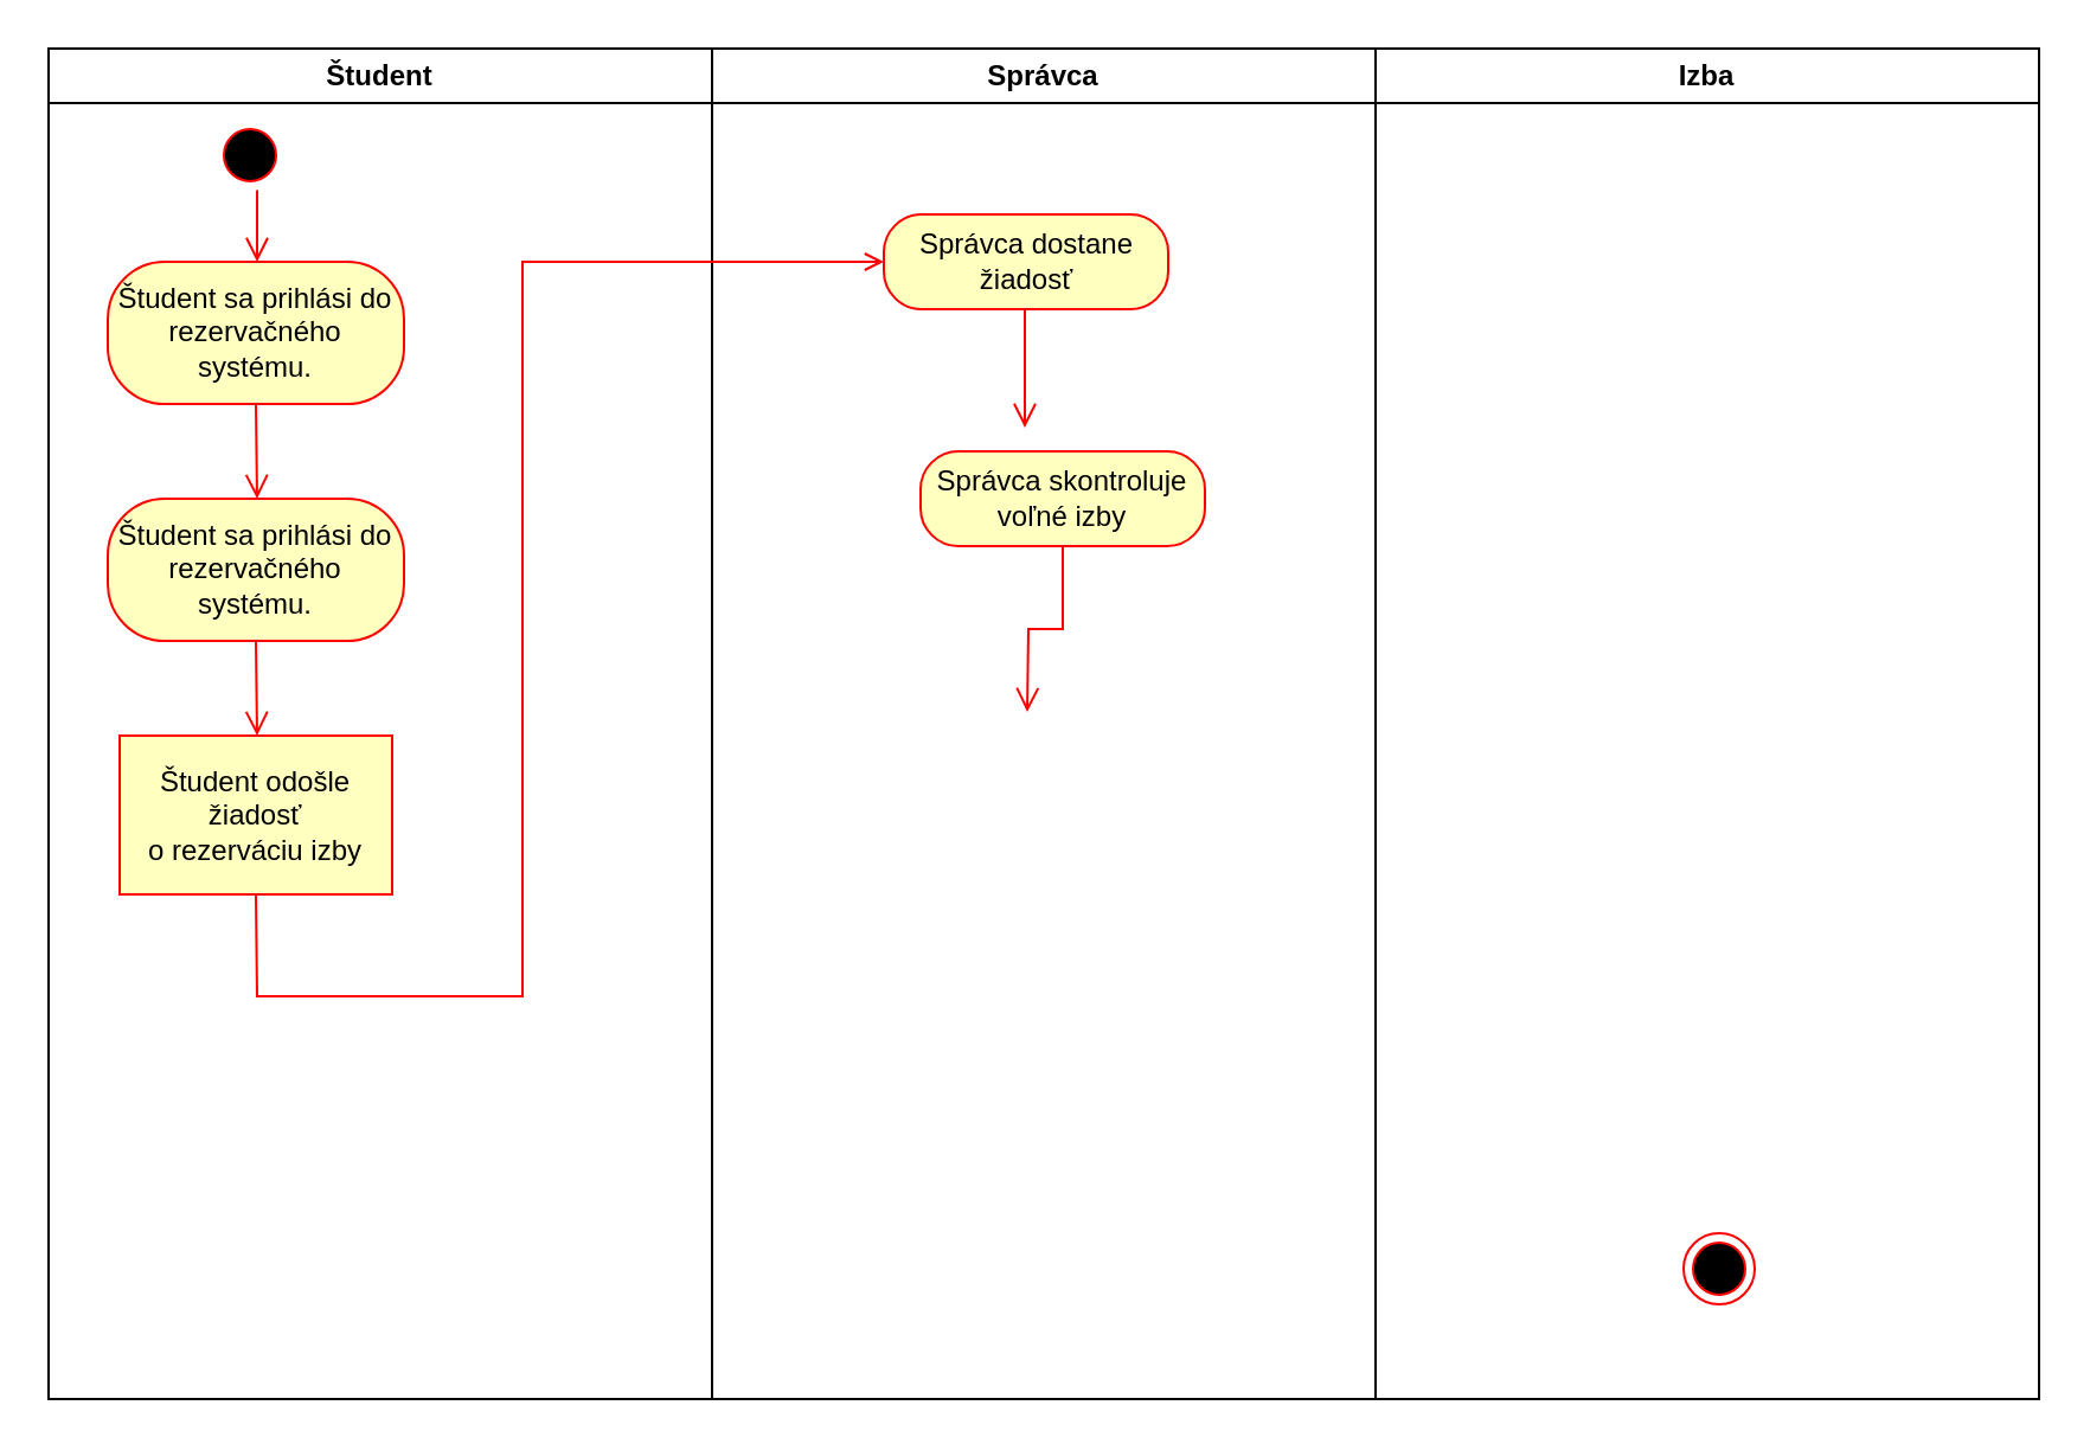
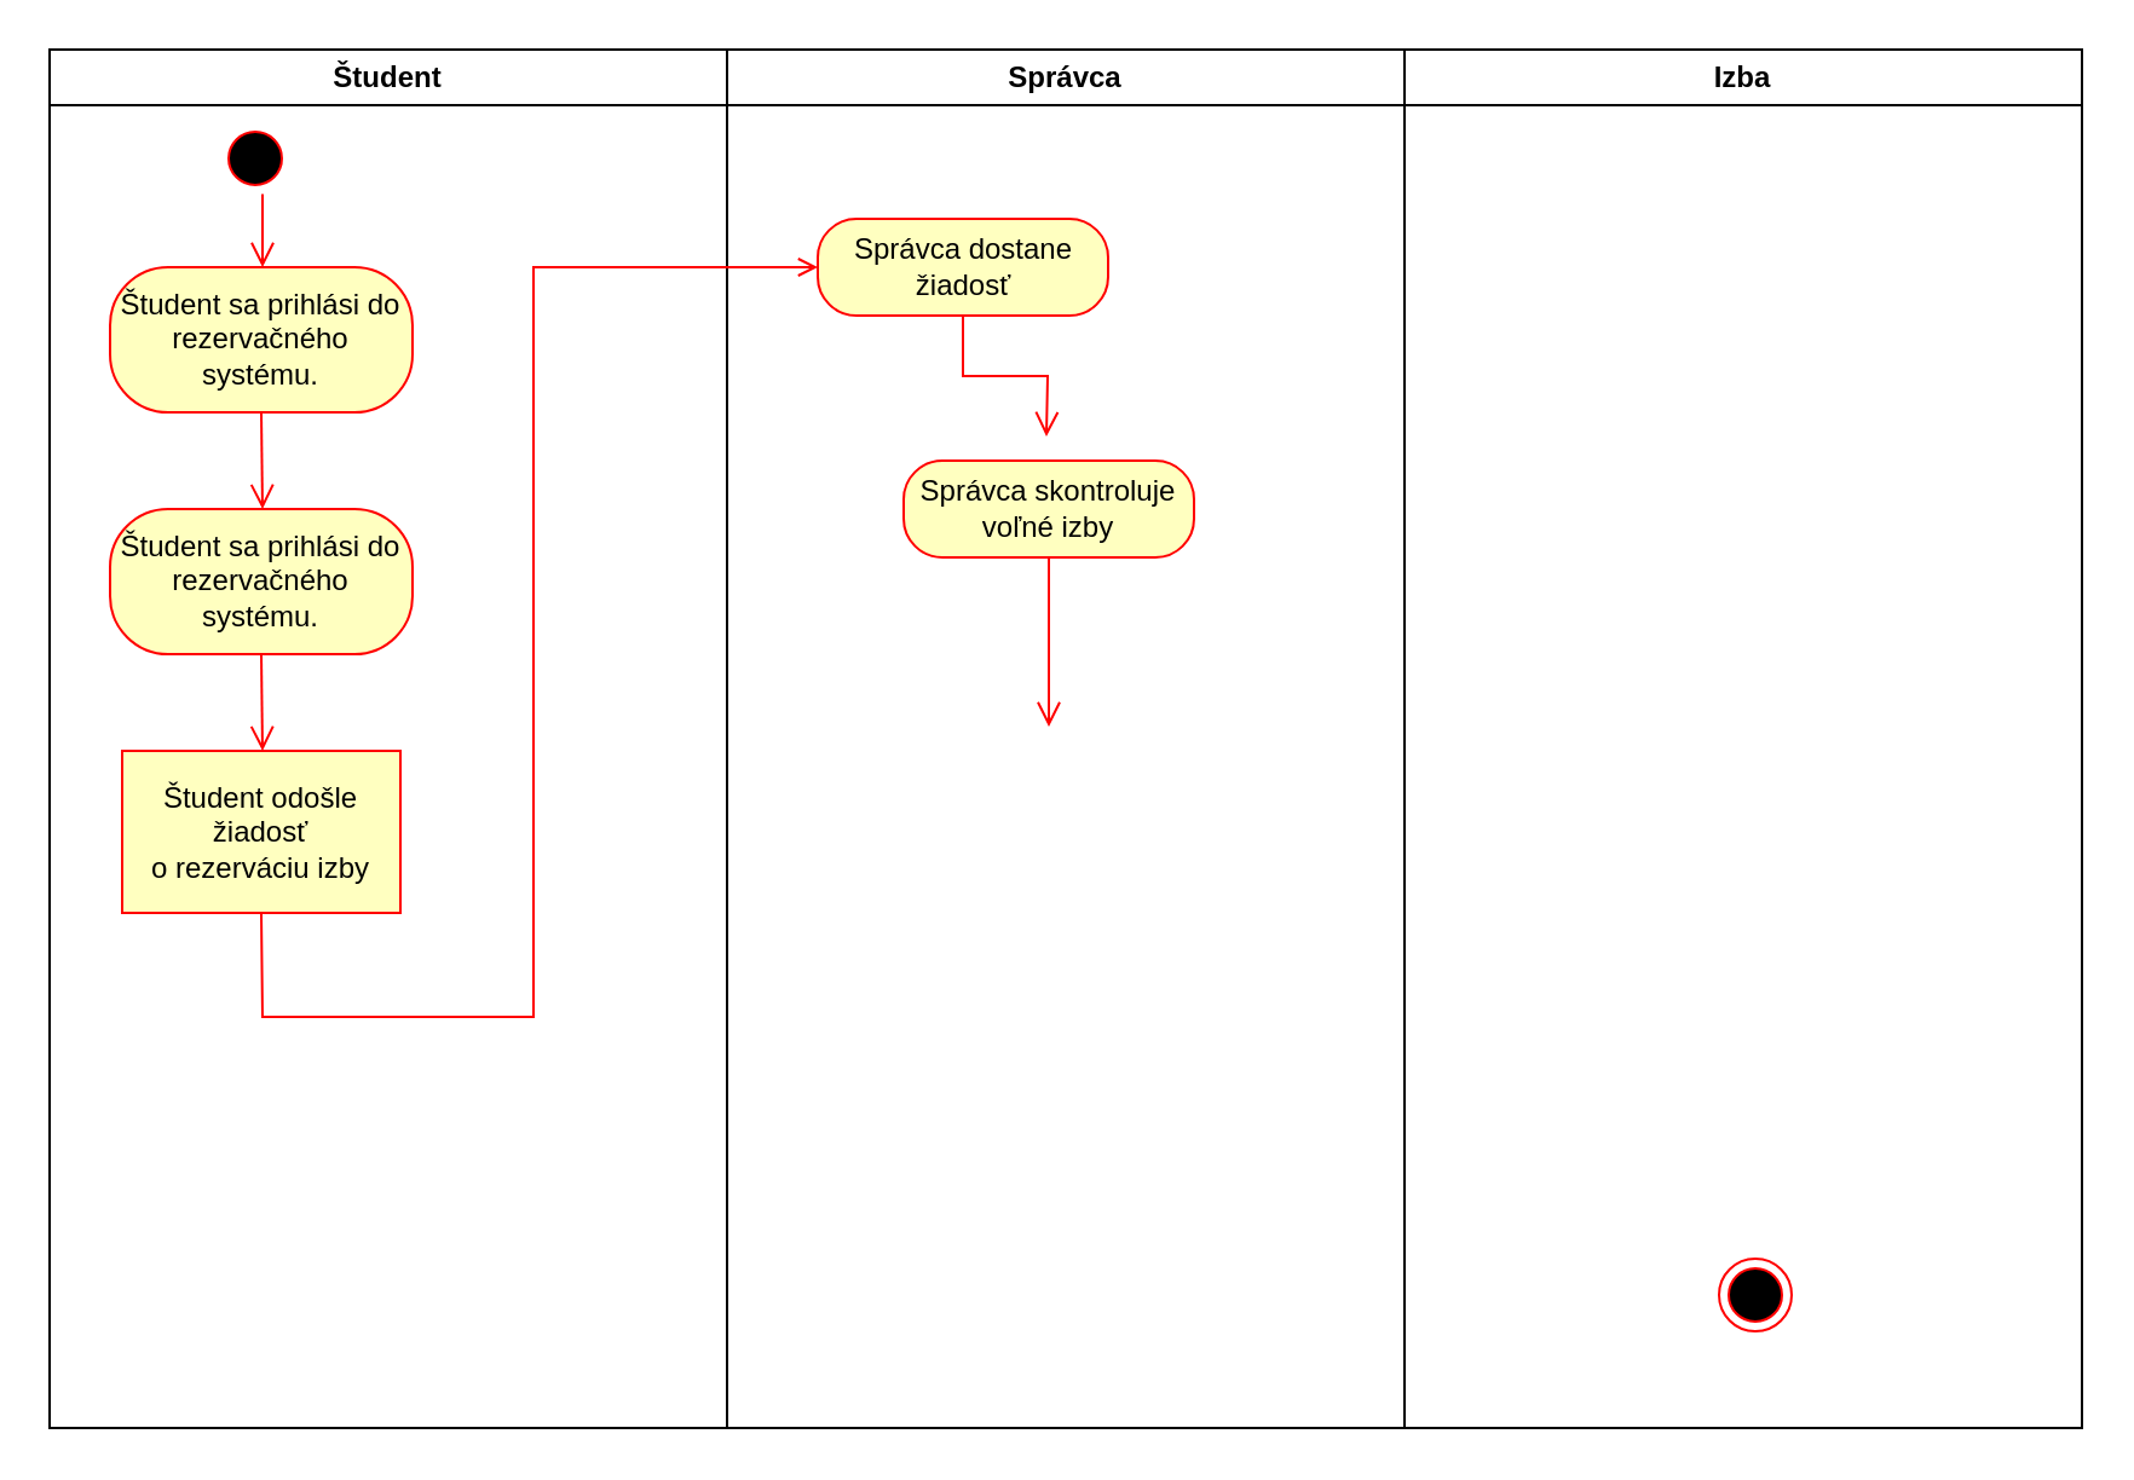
  <mxCell id="0" />
  <mxCell id="1" parent="0" />
  <mxCell id="2" value="Študent" style="swimlane;whiteSpace=wrap" parent="1" vertex="1"><mxGeometry x="20" y="20" width="280" height="570" as="geometry" /></mxCell>
  <mxCell id="3" value="" style="ellipse;shape=startState;fillColor=#000000;strokeColor=#ff0000;" parent="2" vertex="1"><mxGeometry x="70" y="30" width="30" height="30" as="geometry" /></mxCell>
  <mxCell id="4" value="" style="edgeStyle=elbowEdgeStyle;elbow=horizontal;verticalAlign=bottom;endArrow=open;endSize=8;strokeColor=#FF0000;endFill=1;rounded=0;entryX=0.5;entryY=0;entryDx=0;entryDy=0;" parent="2" source="3" target="5" edge="1"><mxGeometry x="100" y="40" as="geometry"><mxPoint x="85.261" y="90" as="targetPoint" /></mxGeometry></mxCell>
  <mxCell id="5" value="Študent sa prihlási do&lt;br&gt;rezervačného systému." style="rounded=1;whiteSpace=wrap;html=1;arcSize=40;fontColor=#000000;fillColor=#ffffc0;strokeColor=#ff0000;" vertex="1" parent="2"><mxGeometry x="25" y="90" width="125" height="60" as="geometry" /></mxCell>
  <mxCell id="6" value="Študent sa prihlási do&lt;br&gt;rezervačného systému." style="rounded=1;whiteSpace=wrap;html=1;arcSize=40;fontColor=#000000;fillColor=#ffffc0;strokeColor=#ff0000;" vertex="1" parent="2"><mxGeometry x="25" y="190" width="125" height="60" as="geometry" /></mxCell>
  <mxCell id="7" value="" style="edgeStyle=elbowEdgeStyle;elbow=horizontal;verticalAlign=bottom;endArrow=open;endSize=8;strokeColor=#FF0000;endFill=1;rounded=0;entryX=0.5;entryY=0;entryDx=0;entryDy=0;exitX=0.5;exitY=1;exitDx=0;exitDy=0;" edge="1" parent="2" source="5" target="6"><mxGeometry x="60" y="-30" as="geometry"><mxPoint x="105" y="110" as="targetPoint" /><mxPoint x="105" y="80" as="sourcePoint" /><Array as="points" /></mxGeometry></mxCell>
  <mxCell id="8" value="Študent odošle žiadosť&lt;br&gt;o rezerváciu izby" style="whiteSpace=wrap;html=1;arcSize=40;fontColor=#000000;fillColor=#ffffc0;strokeColor=#ff0000;rounded=0;" vertex="1" parent="2"><mxGeometry x="30" y="290" width="115" height="67" as="geometry" /></mxCell>
  <mxCell id="9" value="" style="edgeStyle=elbowEdgeStyle;elbow=horizontal;verticalAlign=bottom;endArrow=open;endSize=8;strokeColor=#FF0000;endFill=1;rounded=0;entryX=0.5;entryY=0;entryDx=0;entryDy=0;exitX=0.5;exitY=1;exitDx=0;exitDy=0;" edge="1" parent="2" source="6" target="8"><mxGeometry x="20" y="-100" as="geometry"><mxPoint x="108" y="210" as="targetPoint" /><mxPoint x="108" y="170" as="sourcePoint" /><Array as="points" /></mxGeometry></mxCell>
  <mxCell id="10" value="Správca" style="swimlane;whiteSpace=wrap" parent="1" vertex="1"><mxGeometry x="300" y="20" width="280" height="570" as="geometry" /></mxCell>
- <mxCell id="11" value="Správca dostane&lt;br&gt;žiadosť" style="rounded=1;whiteSpace=wrap;html=1;arcSize=40;fontColor=#000000;fillColor=#ffffc0;strokeColor=#ff0000;" vertex="1" parent="10"><mxGeometry x="72.5" y="70" width="120" height="40" as="geometry" /></mxCell>
+ <mxCell id="11" value="Správca dostane&lt;br&gt;žiadosť" style="rounded=1;whiteSpace=wrap;html=1;arcSize=40;fontColor=#000000;fillColor=#ffffc0;strokeColor=#ff0000;" vertex="1" parent="10"><mxGeometry x="37.5" y="70" width="120" height="40" as="geometry" /></mxCell>
  <mxCell id="12" value="" style="edgeStyle=orthogonalEdgeStyle;html=1;verticalAlign=bottom;endArrow=open;endSize=8;strokeColor=#ff0000;rounded=0;" edge="1" source="11" parent="10"><mxGeometry relative="1" as="geometry"><mxPoint x="132" y="160" as="targetPoint" /></mxGeometry></mxCell>
- <mxCell id="13" value="Správca skontroluje&lt;br&gt;voľné izby" style="rounded=1;whiteSpace=wrap;html=1;arcSize=40;fontColor=#000000;fillColor=#ffffc0;strokeColor=#ff0000;" vertex="1" parent="10"><mxGeometry x="88" y="170" width="120" height="40" as="geometry" /></mxCell>
+ <mxCell id="13" value="Správca skontroluje&lt;br&gt;voľné izby" style="rounded=1;whiteSpace=wrap;html=1;arcSize=40;fontColor=#000000;fillColor=#ffffc0;strokeColor=#ff0000;" vertex="1" parent="10"><mxGeometry x="73" y="170" width="120" height="40" as="geometry" /></mxCell>
  <mxCell id="14" value="" style="edgeStyle=orthogonalEdgeStyle;html=1;verticalAlign=bottom;endArrow=open;endSize=8;strokeColor=#ff0000;rounded=0;" edge="1" source="13" parent="10"><mxGeometry relative="1" as="geometry"><mxPoint x="133" y="280" as="targetPoint" /></mxGeometry></mxCell>
  <mxCell id="15" value="Izba" style="swimlane;whiteSpace=wrap" parent="1" vertex="1"><mxGeometry x="580" y="20" width="280" height="570" as="geometry" /></mxCell>
  <mxCell id="16" value="" style="ellipse;shape=endState;fillColor=#000000;strokeColor=#ff0000" parent="15" vertex="1"><mxGeometry x="130" y="500" width="30" height="30" as="geometry" /></mxCell>
  <mxCell id="17" value="" style="endArrow=open;strokeColor=#FF0000;endFill=1;rounded=0;exitX=0.5;exitY=1;exitDx=0;exitDy=0;entryX=0;entryY=0.5;entryDx=0;entryDy=0;" edge="1" parent="1" source="8" target="11"><mxGeometry relative="1" as="geometry"><mxPoint x="170" y="357.5" as="sourcePoint" /><mxPoint x="370" y="105" as="targetPoint" /><Array as="points"><mxPoint x="108" y="420" /><mxPoint x="220" y="420" /><mxPoint x="220" y="110" /></Array></mxGeometry></mxCell>
